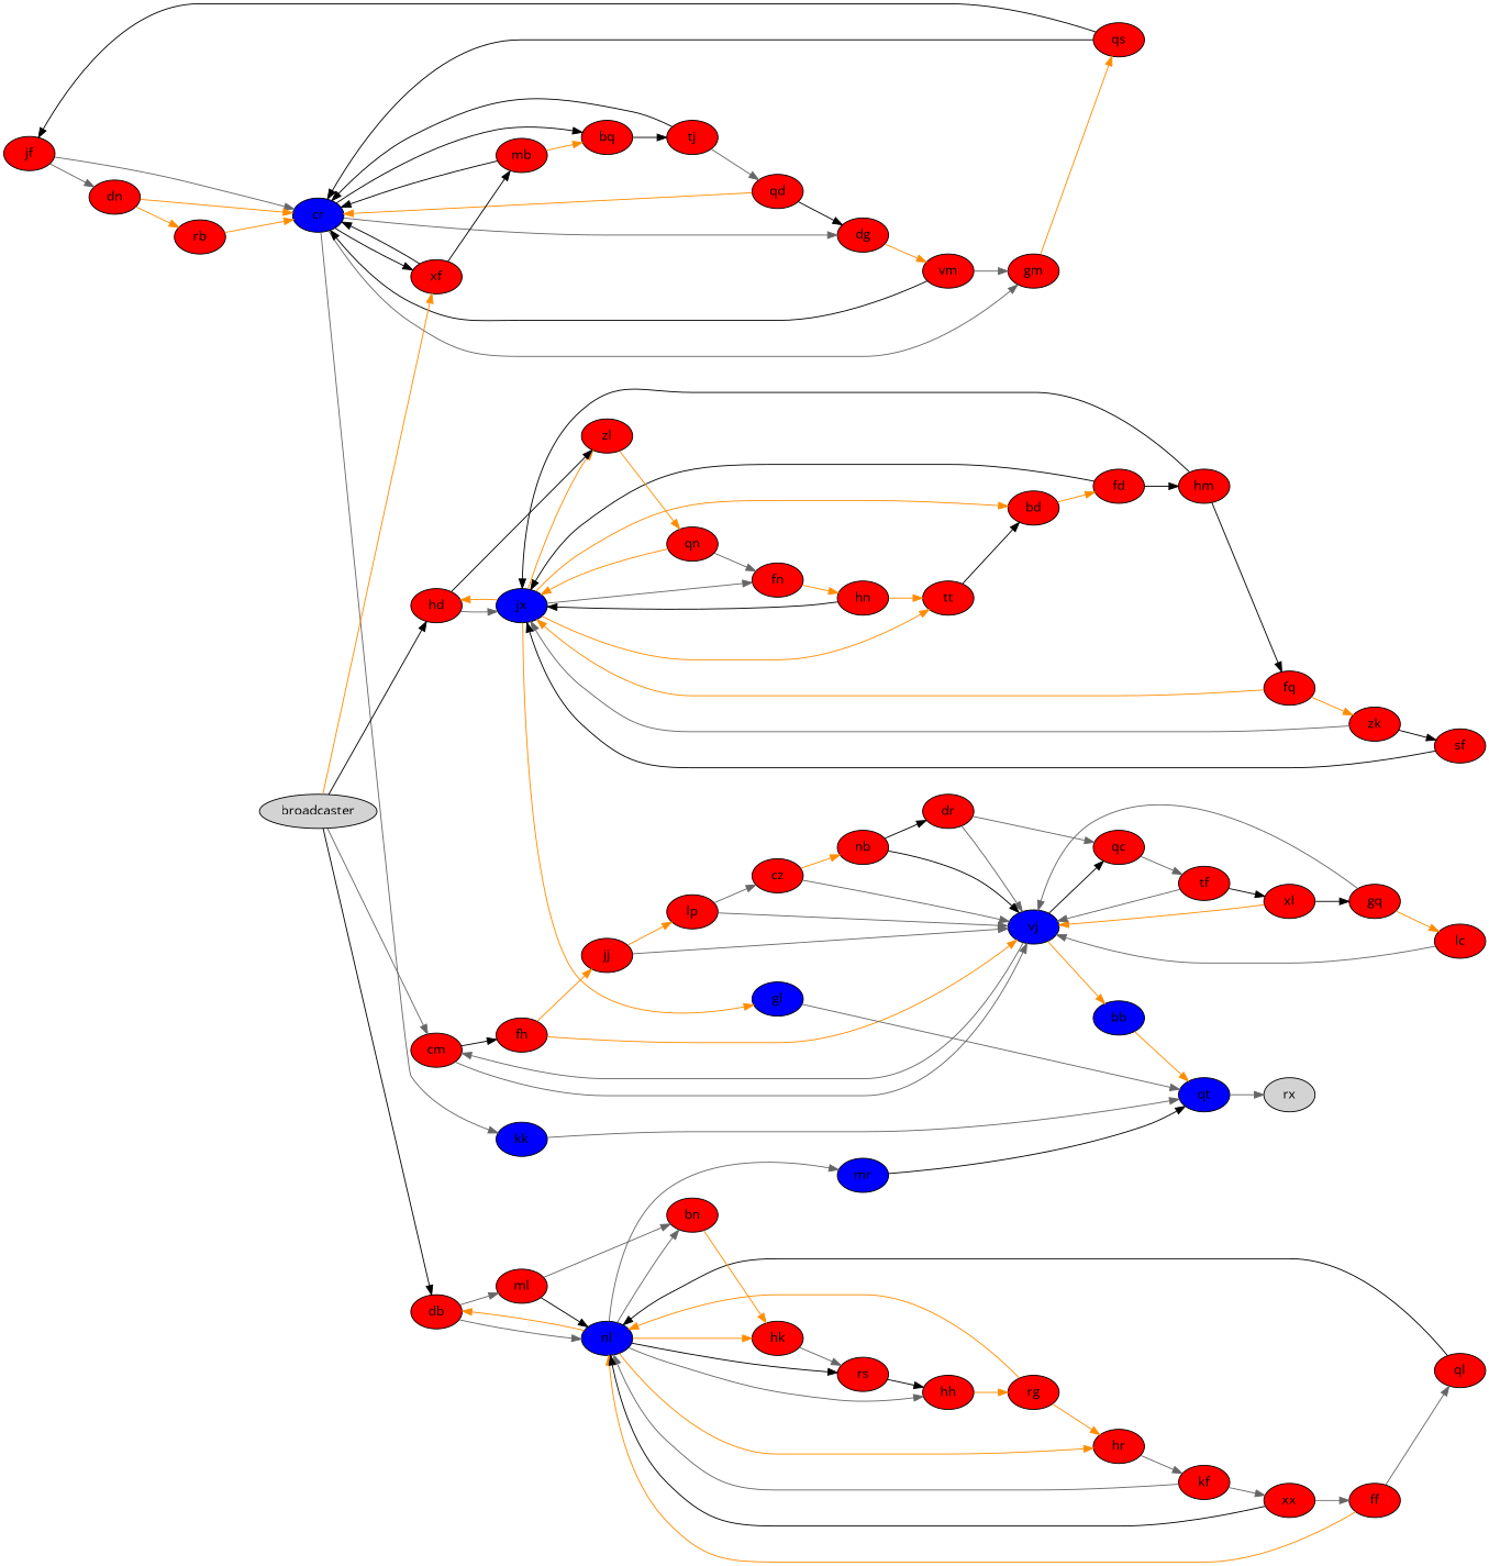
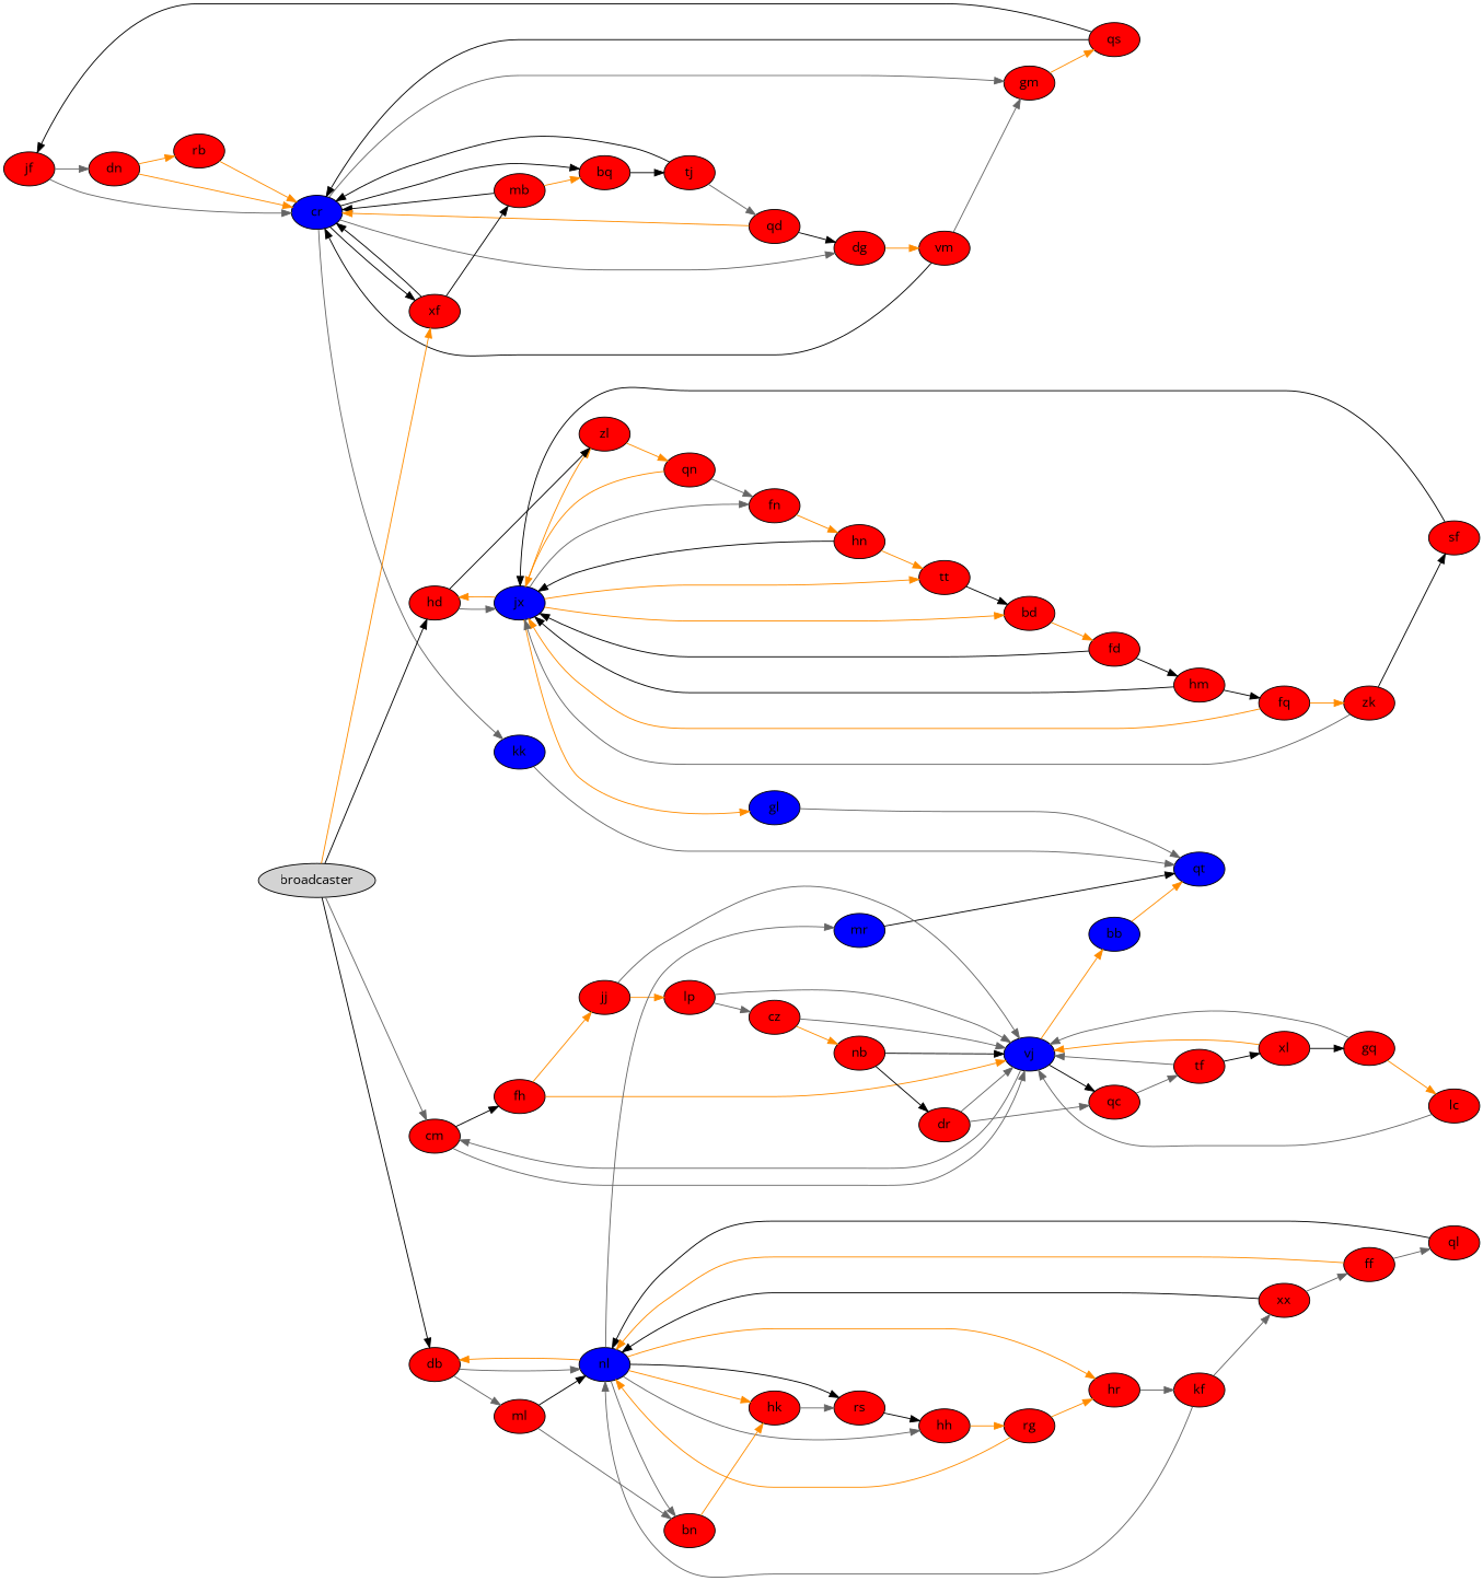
  digraph {
    rankdir=LR
    fontname="Open Sans"
    node [fillcolor=red style=filled fontname="Open Sans"]
    edge [color=gray40 fontname="Open Sans"]
    jf
    cr [fillcolor=blue]
    dn
    fd
    hm
    jx [fillcolor=blue]
    mb
    bq
    mr [fillcolor=blue]
    qt [fillcolor=blue]
    qd
    dg
    rs
    hh
    xl
    vj [fillcolor=blue]
    gq
    zl
    qn
    tj
    fn
    hn
    qc
    tf
    fh
    jj
    kk [fillcolor=blue]
    fq
    cm
    lp
    dr
    zk
    hd
-   rx [fillcolor=""]
    bb [fillcolor=blue]
    tt
    bd
    sf
    rg
    nl [fillcolor=blue]
    hr
    cz
    xf
    gm
    nb
    vm
    ql
    gl [fillcolor=blue]
    db
    bn
    hk
    ff
    rb
    lc
    kf
    xx
    ml
    qs
    broadcaster [fillcolor=""]
    jf -> cr
    jf -> dn
    cr -> bq [color=black]
    cr -> dg
    cr -> kk
    cr -> xf [color=black]
    cr -> gm
    dn -> cr [color=darkorange]
    dn -> rb [color=darkorange]
    fd -> hm [color=black]
    fd -> jx [color=black]
    hm -> jx [color=black]
    hm -> fq [color=black]
    jx -> zl [color=darkorange]
    jx -> fn
    jx -> hd [color=darkorange]
    jx -> tt [color=darkorange]
    jx -> bd [color=darkorange]
    jx -> gl [color=darkorange]
    mb -> cr [color=black]
    mb -> bq [color=darkorange]
    bq -> tj [color=black]
    mr -> qt [color=black]
-   qt -> rx
    qd -> cr [color=darkorange]
    qd -> dg [color=black]
    dg -> vm [color=darkorange]
    rs -> hh [color=black]
    hh -> rg [color=darkorange]
    xl -> vj [color=darkorange]
    xl -> gq [color=black]
    vj -> qc [color=black]
    vj -> cm
    vj -> bb [color=darkorange]
    gq -> vj
    gq -> lc [color=darkorange]
    zl -> qn [color=darkorange]
    qn -> jx [color=darkorange]
    qn -> fn
    tj -> cr [color=black]
    tj -> qd
    fn -> hn [color=darkorange]
    hn -> jx [color=black]
    hn -> tt [color=darkorange]
    qc -> tf
    tf -> xl [color=black]
    tf -> vj
    fh -> vj [color=darkorange]
    fh -> jj [color=darkorange]
    jj -> vj
    jj -> lp [color=darkorange]
    kk -> qt
    fq -> jx [color=darkorange]
    fq -> zk [color=darkorange]
    cm -> vj
    cm -> fh [color=black]
    lp -> vj
    lp -> cz
    dr -> vj
    dr -> qc
    zk -> jx
    zk -> sf [color=black]
    hd -> jx
    hd -> zl [color=black]
    bb -> qt [color=darkorange]
    tt -> bd [color=black]
    bd -> fd [color=darkorange]
    sf -> jx [color=black]
    rg -> nl [color=darkorange]
    rg -> hr [color=darkorange]
    nl -> mr
    nl -> rs [color=black]
    nl -> hh
    nl -> hr [color=darkorange]
    nl -> db [color=darkorange]
    nl -> bn
    nl -> hk [color=darkorange]
    hr -> kf
    cz -> vj
    cz -> nb [color=darkorange]
    xf -> cr [color=black]
    xf -> mb [color=black]
    gm -> qs [color=darkorange]
    nb -> vj [color=black]
    nb -> dr [color=black]
    vm -> cr [color=black]
    vm -> gm
    ql -> nl [color=black]
    gl -> qt
    db -> nl
    db -> ml
    bn -> hk [color=darkorange]
    hk -> rs
    ff -> nl [color=darkorange]
    ff -> ql
    rb -> cr [color=darkorange]
    lc -> vj
    kf -> nl
    kf -> xx
    xx -> nl [color=black]
    xx -> ff
    ml -> nl [color=black]
    ml -> bn
    qs -> jf [color=black]
    qs -> cr [color=black]
    broadcaster -> cm
    broadcaster -> hd [color=black]
    broadcaster -> xf [color=darkorange]
    broadcaster -> db [color=black]
  }
